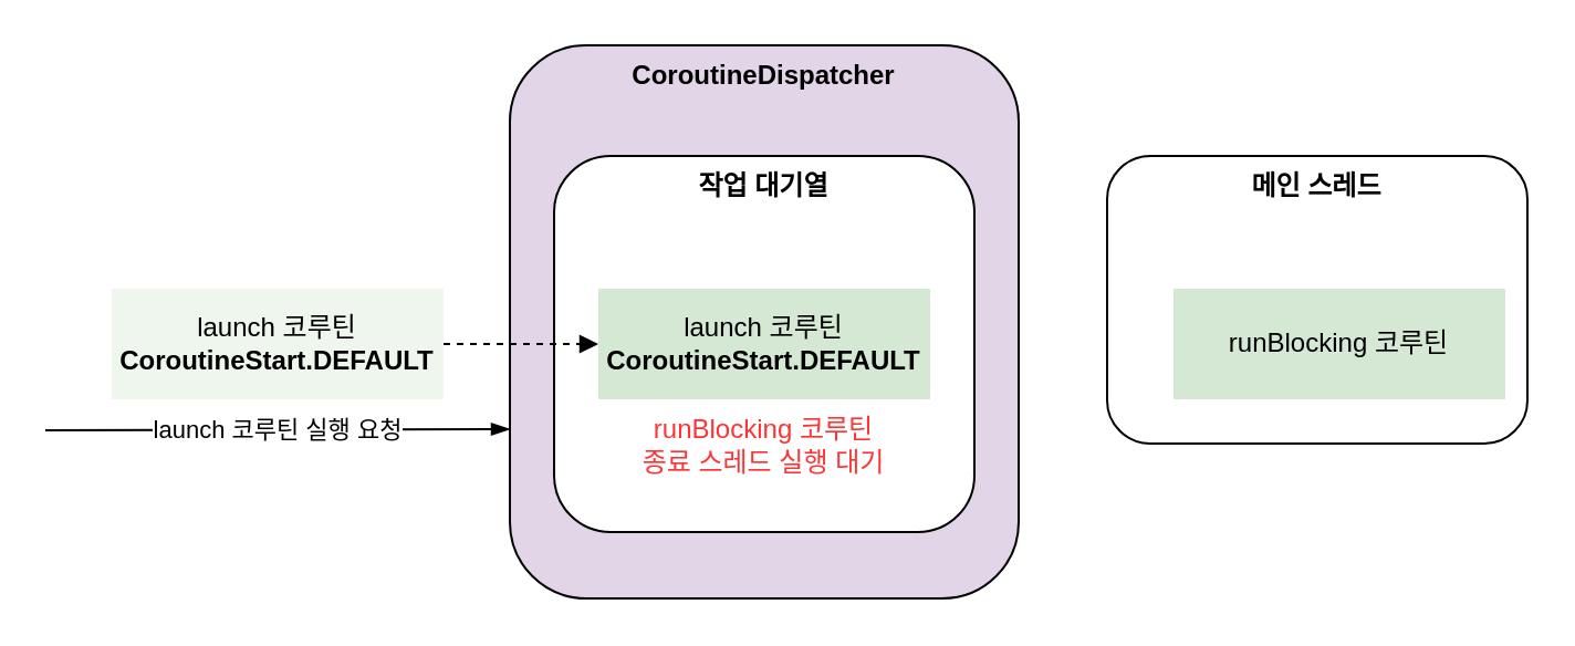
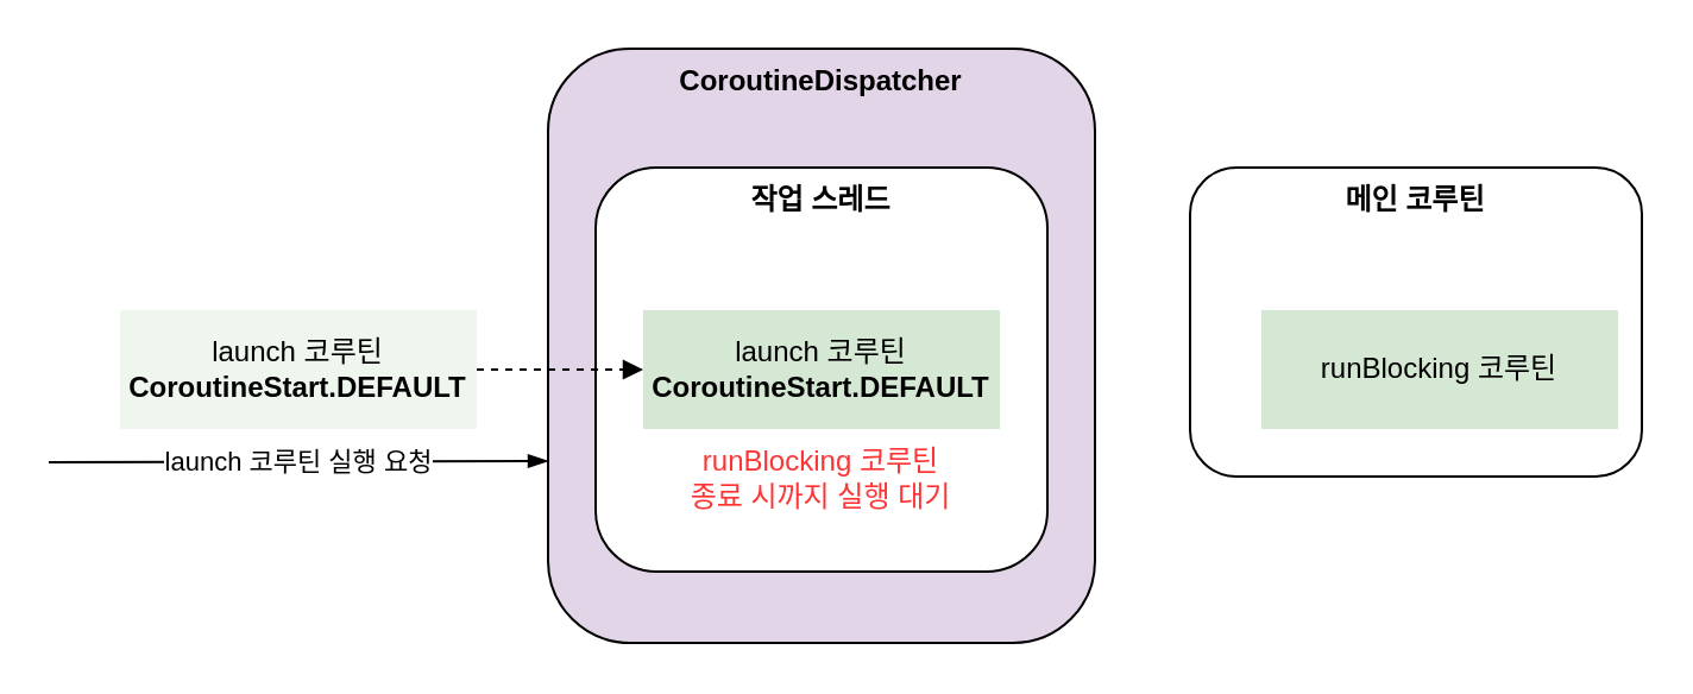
  <mxCell id="0" />
  <mxCell id="1" parent="0" />
  <mxCell id="2" value="CoroutineDispatcher" style="rounded=1;whiteSpace=wrap;html=1;fontStyle=1;verticalAlign=top;fillColor=#e1d5e7;" vertex="1" parent="1"><mxGeometry x="230" y="20" width="230" height="250" as="geometry" /></mxCell>
- <mxCell id="3" value="작업 대기열" style="rounded=1;whiteSpace=wrap;html=1;fontStyle=1;verticalAlign=top;" vertex="1" parent="1"><mxGeometry x="250" y="70" width="190" height="170" as="geometry" /></mxCell>
+ <mxCell id="3" value="작업 스레드" style="rounded=1;whiteSpace=wrap;html=1;fontStyle=1;verticalAlign=top;" vertex="1" parent="1"><mxGeometry x="250" y="70" width="190" height="170" as="geometry" /></mxCell>
  <mxCell id="4" value="launch 코루틴&lt;div&gt;&lt;b&gt;CoroutineStart.DEFAULT&lt;/b&gt;&lt;/div&gt;" style="rounded=0;whiteSpace=wrap;html=1;fillColor=#d5e8d4;strokeColor=none;" vertex="1" parent="1"><mxGeometry x="270" y="130" width="150" height="50" as="geometry" /></mxCell>
- <mxCell id="5" value="runBlocking 코루틴&lt;div&gt;종료 스레드 실행 대기&lt;/div&gt;" style="text;html=1;align=center;verticalAlign=middle;whiteSpace=wrap;rounded=0;fontColor=#FF3333;" vertex="1" parent="1"><mxGeometry x="285" y="176" width="120" height="50" as="geometry" /></mxCell>
- <mxCell id="6" value="메인 스레드" style="rounded=1;whiteSpace=wrap;html=1;fontStyle=1;verticalAlign=top;" vertex="1" parent="1"><mxGeometry x="500" y="70" width="190" height="130" as="geometry" /></mxCell>
+ <mxCell id="5" value="runBlocking 코루틴&lt;div&gt;종료 시까지 실행 대기&lt;/div&gt;" style="text;html=1;align=center;verticalAlign=middle;whiteSpace=wrap;rounded=0;fontColor=#FF3333;" vertex="1" parent="1"><mxGeometry x="285" y="176" width="120" height="50" as="geometry" /></mxCell>
+ <mxCell id="6" value="메인 코루틴" style="rounded=1;whiteSpace=wrap;html=1;fontStyle=1;verticalAlign=top;" vertex="1" parent="1"><mxGeometry x="500" y="70" width="190" height="130" as="geometry" /></mxCell>
  <mxCell id="7" value="runBlocking 코루틴" style="rounded=0;whiteSpace=wrap;html=1;fillColor=#d5e8d4;strokeColor=none;" vertex="1" parent="1"><mxGeometry x="530" y="130" width="150" height="50" as="geometry" /></mxCell>
  <mxCell id="8" value="" style="endArrow=blockThin;html=1;rounded=0;entryX=0;entryY=0.75;entryDx=0;entryDy=0;endFill=1;" edge="1" parent="1"><mxGeometry width="50" height="50" relative="1" as="geometry"><mxPoint x="20" y="194" as="sourcePoint" /><mxPoint x="230" y="193.5" as="targetPoint" /></mxGeometry></mxCell>
  <mxCell id="9" value="launch 코루틴 실행 요청" style="edgeLabel;html=1;align=center;verticalAlign=middle;resizable=0;points=[];" vertex="1" connectable="0" parent="8"><mxGeometry x="-0.333" relative="1" as="geometry"><mxPoint x="35" as="offset" /></mxGeometry></mxCell>
  <mxCell id="10" style="edgeStyle=orthogonalEdgeStyle;rounded=0;orthogonalLoop=1;jettySize=auto;html=1;entryX=0;entryY=0.5;entryDx=0;entryDy=0;endArrow=block;endFill=1;dashed=1;" edge="1" parent="1" source="11" target="4"><mxGeometry relative="1" as="geometry" /></mxCell>
  <mxCell id="11" value="launch 코루틴&lt;div&gt;&lt;b&gt;CoroutineStart.DEFAULT&lt;/b&gt;&lt;/div&gt;" style="rounded=0;whiteSpace=wrap;html=1;fillColor=#d5e8d4;strokeColor=none;opacity=40;" vertex="1" parent="1"><mxGeometry x="50" y="130" width="150" height="50" as="geometry" /></mxCell>
